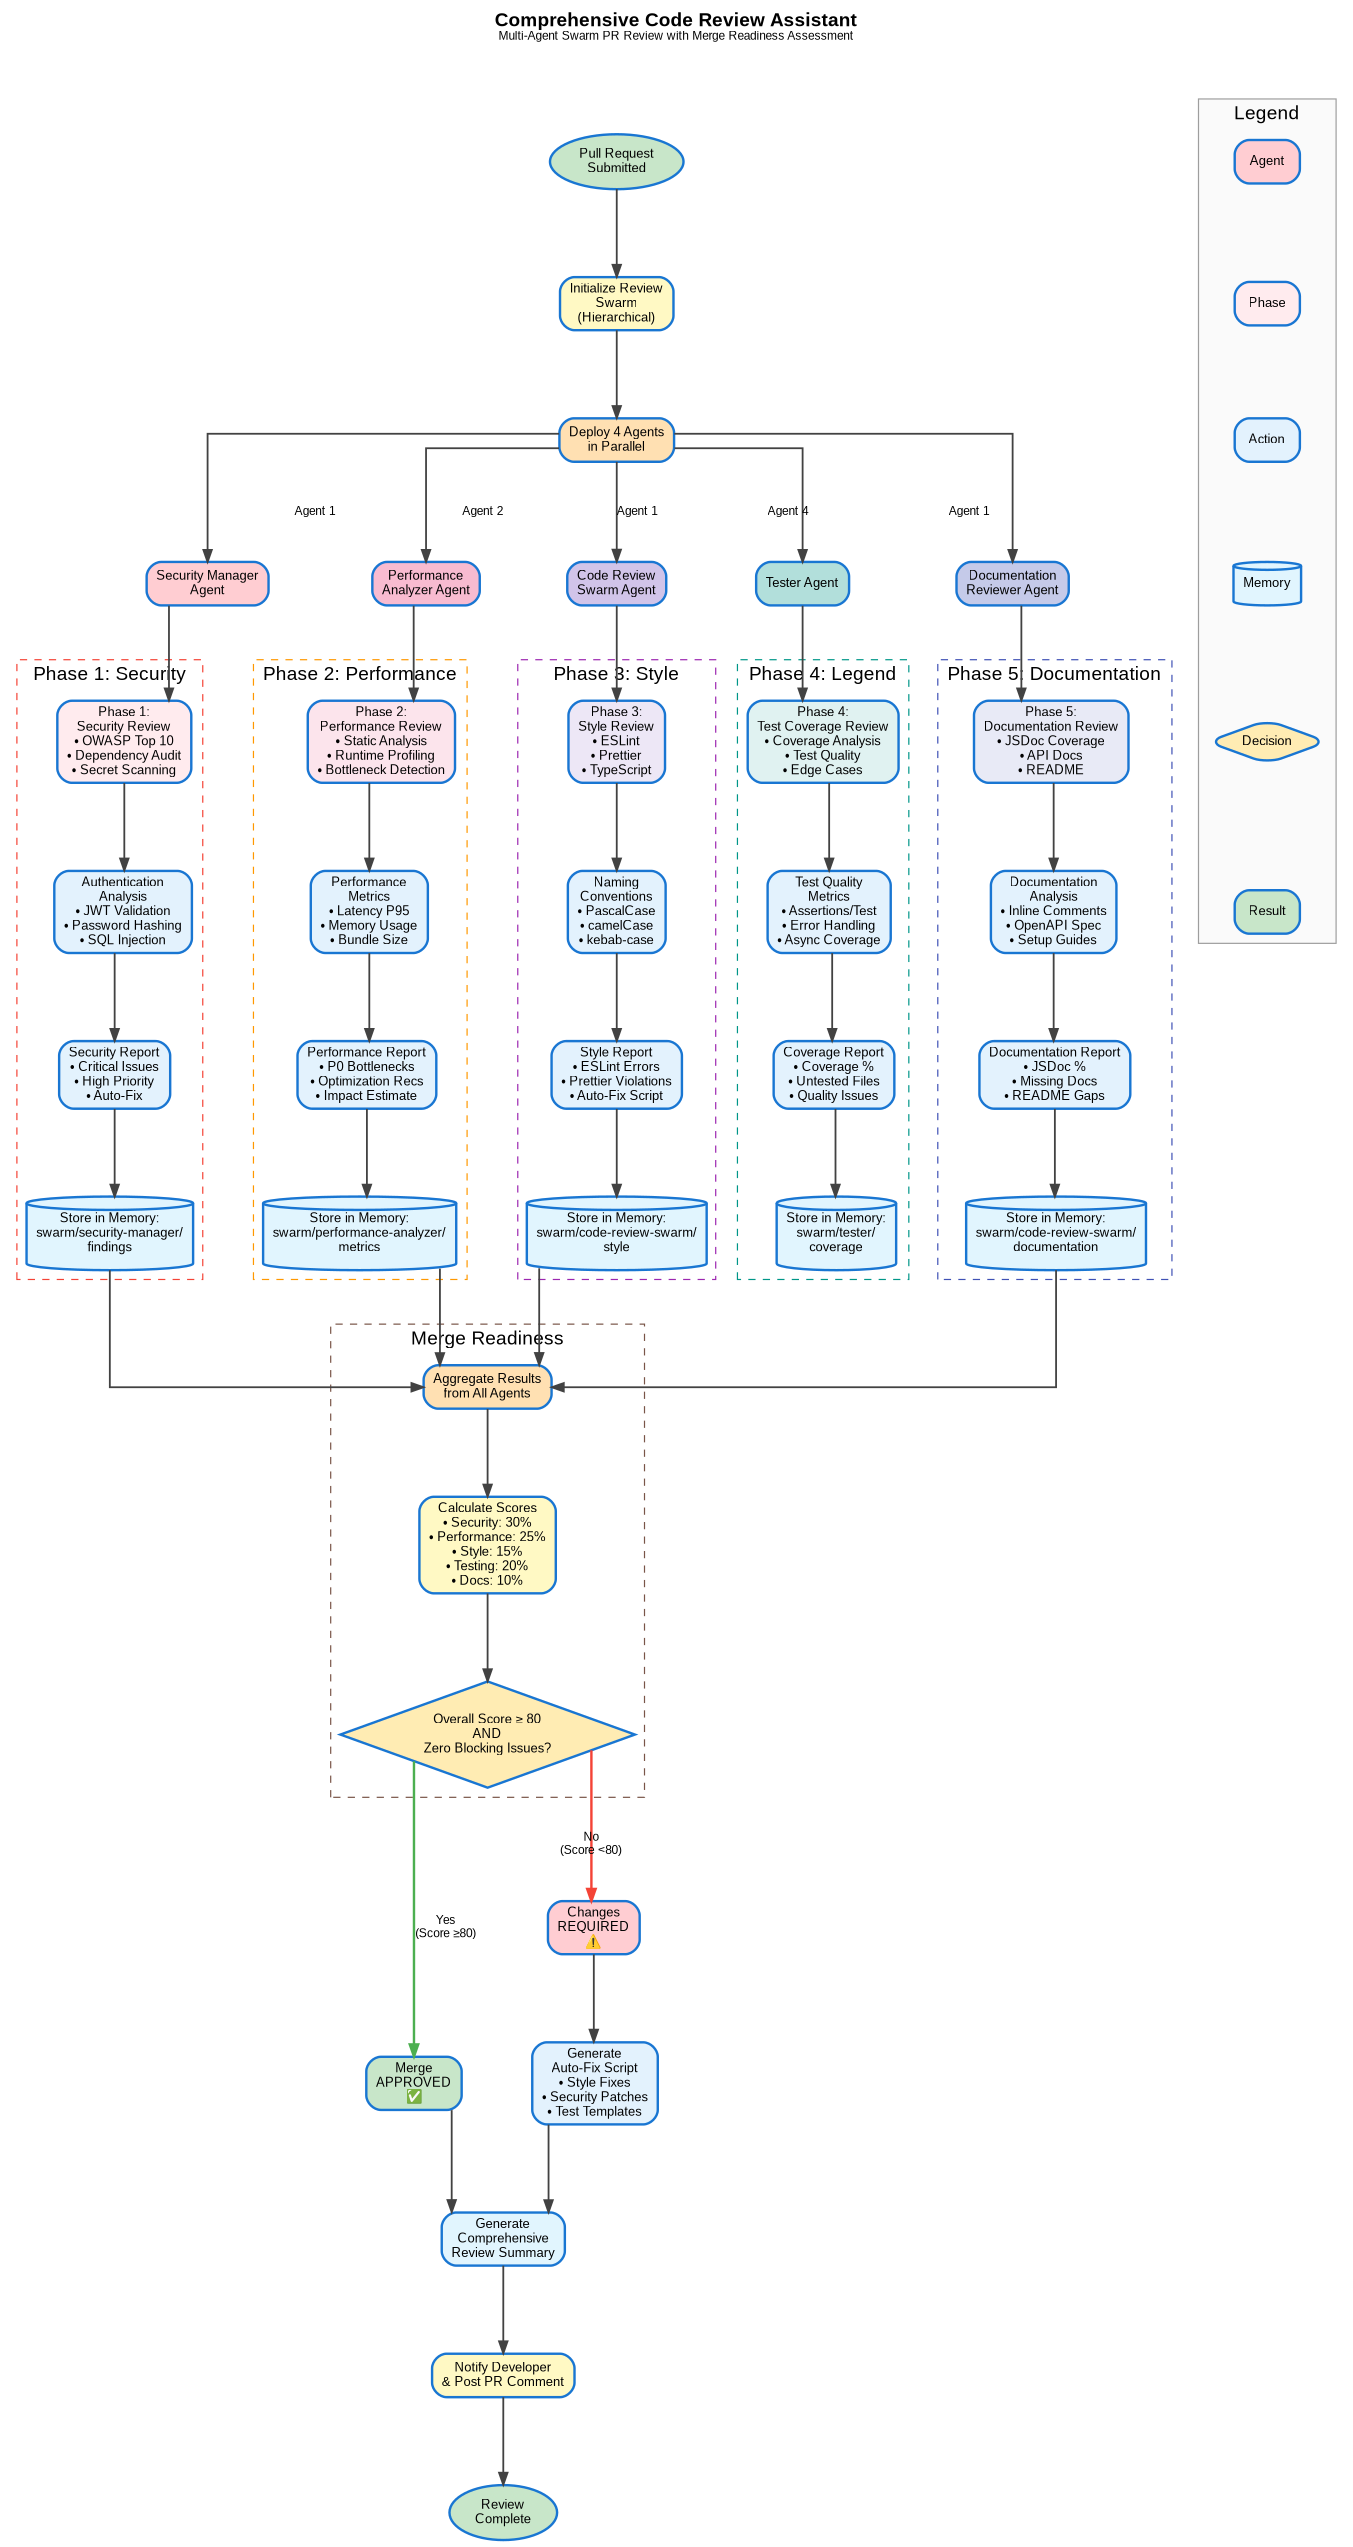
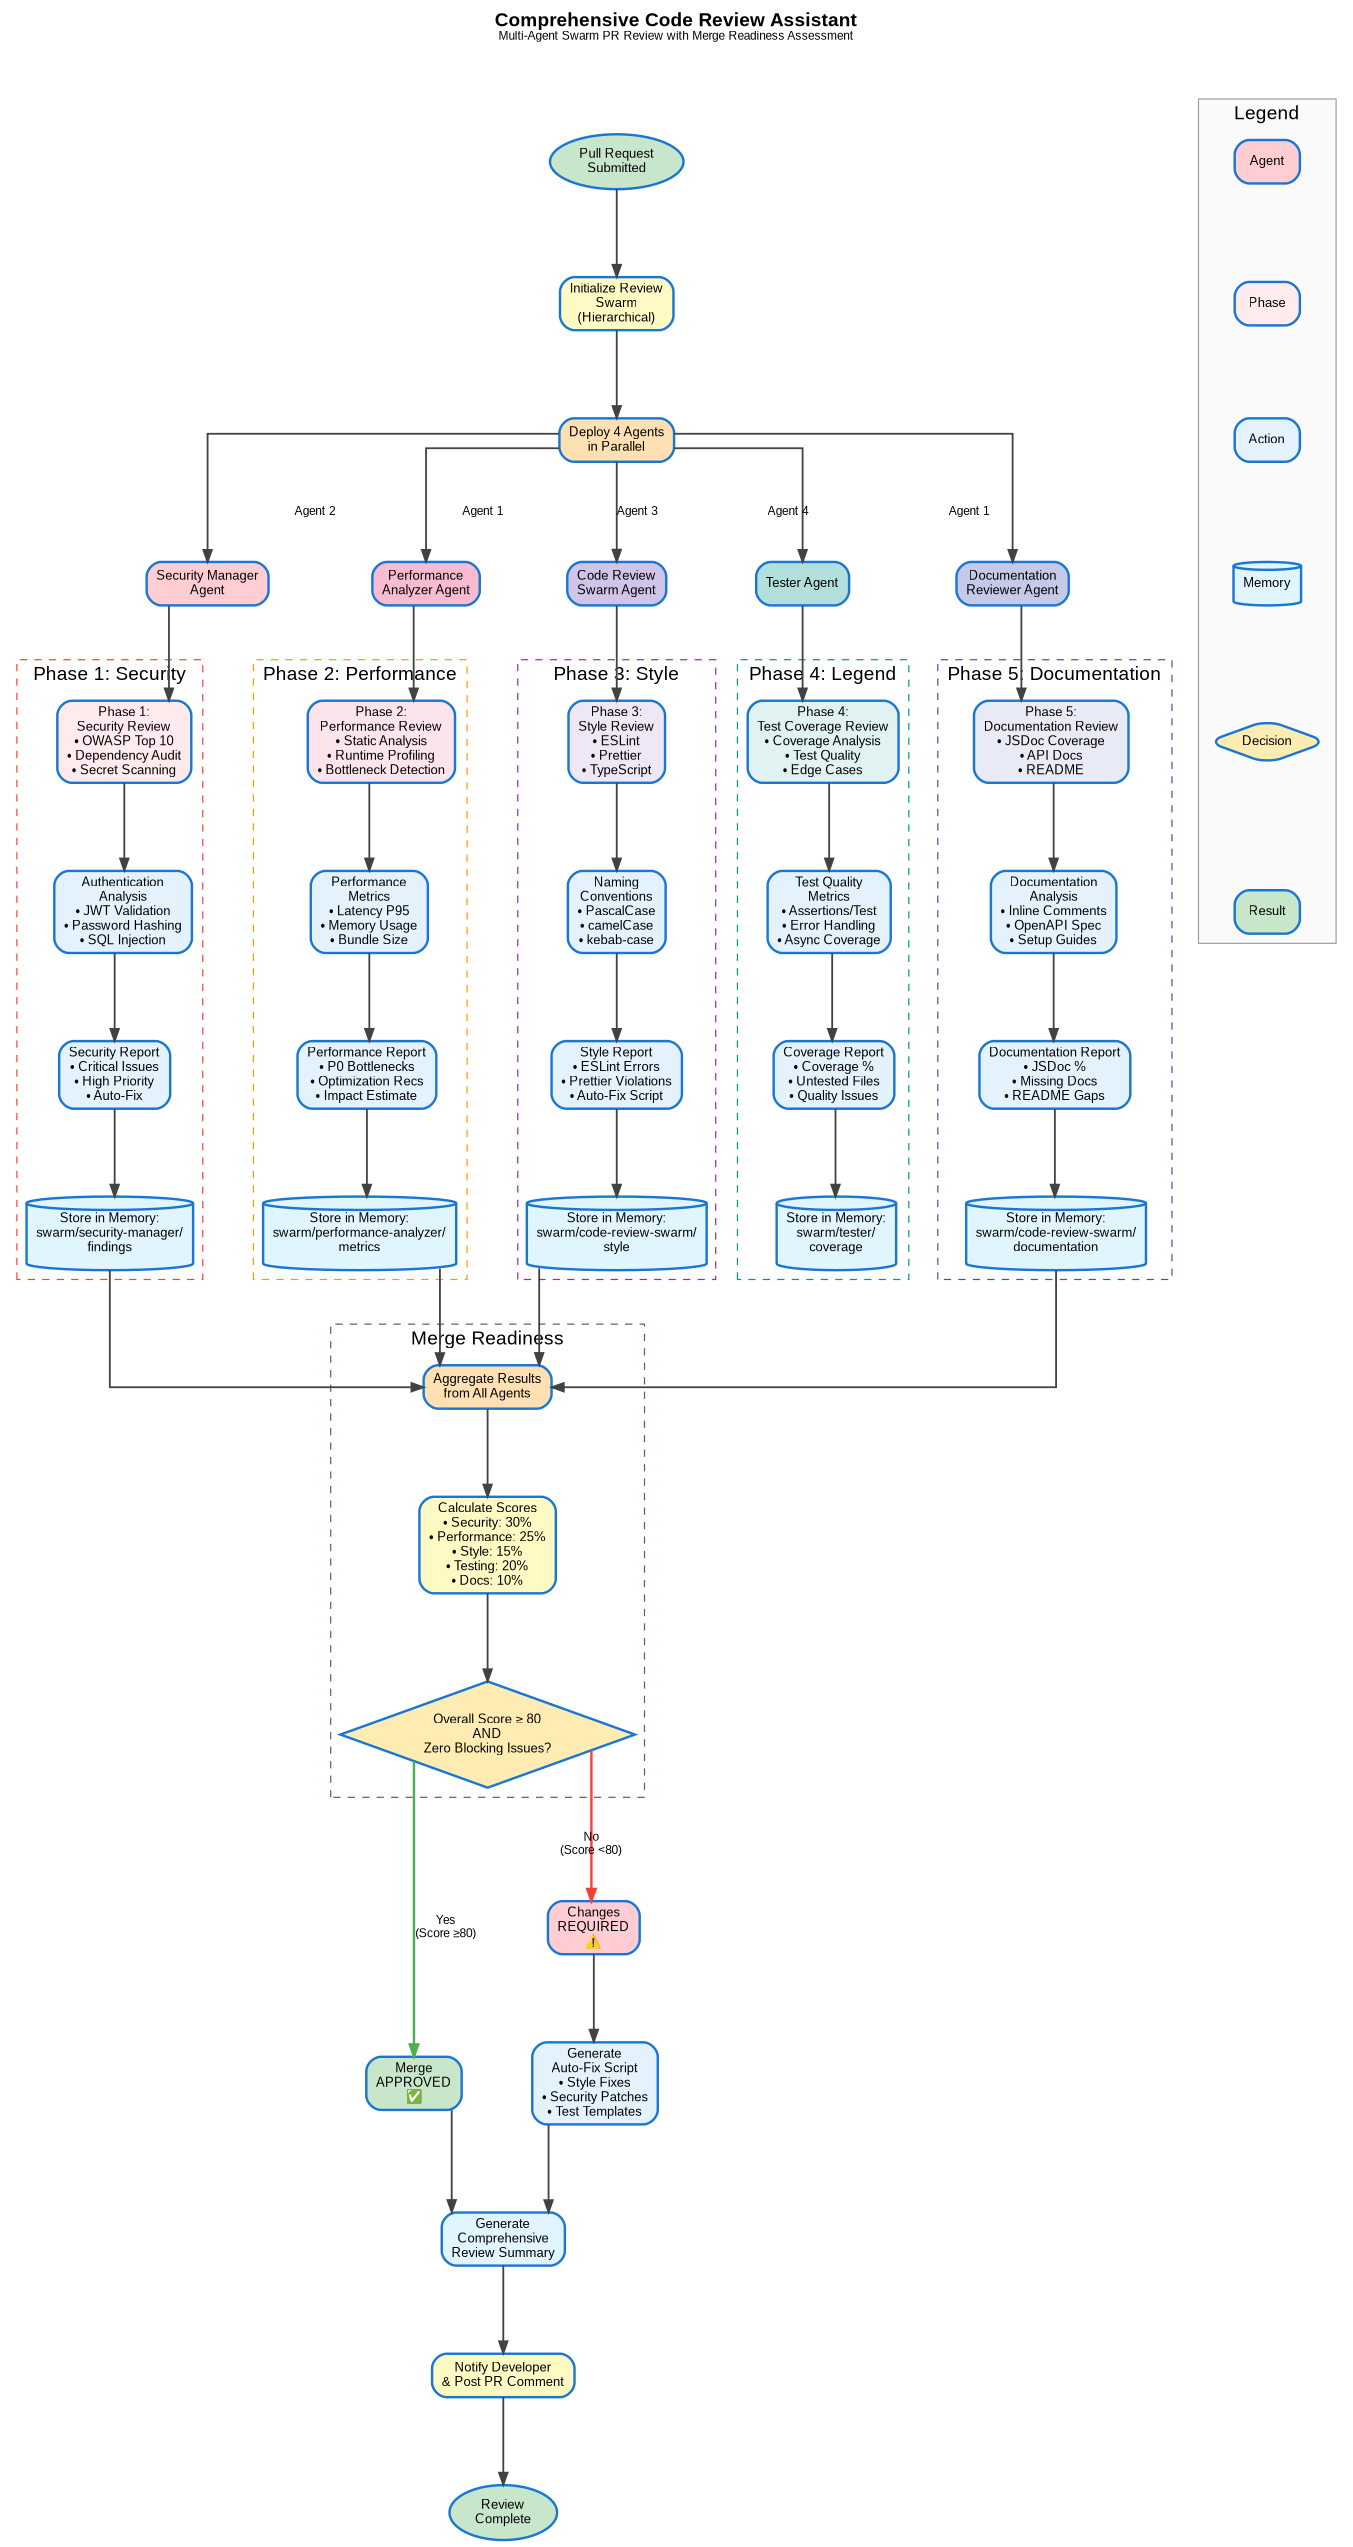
  digraph {
    fontname=Arial
    fontsize=16
    label=<<B>Comprehensive Code Review Assistant</B><BR/><FONT POINT-SIZE="10">Multi-Agent Swarm PR Review with Merge Readiness Assessment</FONT>>
    labelloc=t
    nodesep=0.8
    rankdir=TB
    ranksep=1.0
    splines=ortho
    node [color="#1976D2" fillcolor="#E3F2FD" fontname=Arial fontsize=11 penwidth=2 shape=box style="rounded,filled"]
    edge [color="#424242" fontname=Arial fontsize=10 penwidth=1.5]
    n1 [fillcolor="#FFEBEE" label="Phase 1:\nSecurity Review\n• OWASP Top 10\n• Dependency Audit\n• Secret Scanning"]
    n2 [label="Authentication\nAnalysis\n• JWT Validation\n• Password Hashing\n• SQL Injection"]
    n3 [label="Security Report\n• Critical Issues\n• High Priority\n• Auto-Fix"]
    n4 [fillcolor="#E1F5FE" label="Store in Memory:\nswarm/security-manager/\nfindings" shape=cylinder]
    n5 [fillcolor="#FCE4EC" label="Phase 2:\nPerformance Review\n• Static Analysis\n• Runtime Profiling\n• Bottleneck Detection"]
    n6 [label="Performance\nMetrics\n• Latency P95\n• Memory Usage\n• Bundle Size"]
    n7 [label="Performance Report\n• P0 Bottlenecks\n• Optimization Recs\n• Impact Estimate"]
    n8 [fillcolor="#E1F5FE" label="Store in Memory:\nswarm/performance-analyzer/\nmetrics" shape=cylinder]
    n9 [fillcolor="#EDE7F6" label="Phase 3:\nStyle Review\n• ESLint\n• Prettier\n• TypeScript"]
    n10 [label="Naming\nConventions\n• PascalCase\n• camelCase\n• kebab-case"]
    n11 [label="Style Report\n• ESLint Errors\n• Prettier Violations\n• Auto-Fix Script"]
    n12 [fillcolor="#E1F5FE" label="Store in Memory:\nswarm/code-review-swarm/\nstyle" shape=cylinder]
    n13 [fillcolor="#E0F2F1" label="Phase 4:\nTest Coverage Review\n• Coverage Analysis\n• Test Quality\n• Edge Cases"]
    n14 [label="Test Quality\nMetrics\n• Assertions/Test\n• Error Handling\n• Async Coverage"]
    n15 [label="Coverage Report\n• Coverage %\n• Untested Files\n• Quality Issues"]
    n16 [fillcolor="#E1F5FE" label="Store in Memory:\nswarm/tester/\ncoverage" shape=cylinder]
    n17 [fillcolor="#E8EAF6" label="Phase 5:\nDocumentation Review\n• JSDoc Coverage\n• API Docs\n• README"]
    n18 [label="Documentation\nAnalysis\n• Inline Comments\n• OpenAPI Spec\n• Setup Guides"]
    n19 [label="Documentation Report\n• JSDoc %\n• Missing Docs\n• README Gaps"]
    n20 [fillcolor="#E1F5FE" label="Store in Memory:\nswarm/code-review-swarm/\ndocumentation" shape=cylinder]
    n21 [fillcolor="#FFE0B2" label="Aggregate Results\nfrom All Agents"]
    n22 [fillcolor="#FFF9C4" label="Calculate Scores\n• Security: 30%\n• Performance: 25%\n• Style: 15%\n• Testing: 20%\n• Docs: 10%"]
    n23 [fillcolor="#FFECB3" label="Overall Score ≥ 80\nAND\nZero Blocking Issues?" shape=diamond style=filled]
    n24 [fillcolor="#FFCDD2" label=Agent]
    n25 [fillcolor="#FFEBEE" label=Phase]
    n26 [label=Action]
    n27 [fillcolor="#E1F5FE" label=Memory shape=cylinder]
    n28 [fillcolor="#FFECB3" label=Decision shape=diamond]
    n29 [fillcolor="#C8E6C9" label=Result]
    n30 [fillcolor="#C8E6C9" label="Merge\nAPPROVED\n✅" style="rounded,filled,bold"]
    n31 [fillcolor="#FFCDD2" label="Changes\nREQUIRED\n⚠️" style="rounded,filled,bold"]
    n32 [fillcolor="#C8E6C9" label="Pull Request\nSubmitted" shape=ellipse]
    n33 [fillcolor="#FFF9C4" label="Initialize Review\nSwarm\n(Hierarchical)"]
    n34 [fillcolor="#FFE0B2" label="Deploy 4 Agents\nin Parallel"]
    n35 [fillcolor="#FFCDD2" label="Security Manager\nAgent"]
    n36 [fillcolor="#F8BBD0" label="Performance\nAnalyzer Agent"]
    n37 [fillcolor="#D1C4E9" label="Code Review\nSwarm Agent"]
    n38 [fillcolor="#B2DFDB" label="Tester Agent"]
    n39 [fillcolor="#C5CAE9" label="Documentation\nReviewer Agent"]
    n40 [fillcolor="#E1F5FE" label="Generate\nComprehensive\nReview Summary"]
    n41 [label="Generate\nAuto-Fix Script\n• Style Fixes\n• Security Patches\n• Test Templates"]
    n42 [fillcolor="#FFF9C4" label="Notify Developer\n& Post PR Comment"]
    n43 [fillcolor="#C8E6C9" label="Review\nComplete" shape=ellipse]
    subgraph cluster_1 {
      color="#F44336"
      label="Phase 1: Security"
      style=dashed
      n1
      n2
      n3
      n4
    }
    subgraph cluster_2 {
      color="#FF9800"
      label="Phase 2: Performance"
      style=dashed
      n5
      n6
      n7
      n8
    }
    subgraph cluster_3 {
      color="#9C27B0"
      label="Phase 3: Style"
      style=dashed
      n9
      n10
      n11
      n12
    }
    subgraph cluster_4 {
      color="#009688"
      label="Phase 4: Legend"
      style=dashed
      n13
      n14
      n15
      n16
    }
    subgraph cluster_5 {
      color="#3F51B5"
      label="Phase 5: Documentation"
      style=dashed
      n17
      n18
      n19
      n20
    }
    subgraph cluster_6 {
      color="#795548"
      label="Merge Readiness"
      style=dashed
      n21
      n22
      n23
    }
    subgraph cluster_7 {
      color="#9E9E9E"
      fillcolor="#FAFAFA"
      label=Legend
      style=filled
      n24
      n25
      n26
      n27
      n28
      n29
    }
    n1 -> n2
    n2 -> n3
    n3 -> n4
    n4 -> n21
    n5 -> n6
    n6 -> n7
    n7 -> n8
    n8 -> n21
    n9 -> n10
    n10 -> n11
    n11 -> n12
    n12 -> n21
    n13 -> n14
    n14 -> n15
    n15 -> n16
    n17 -> n18
    n18 -> n19
    n19 -> n20
    n20 -> n21
    n21 -> n22
    n22 -> n23
    n23 -> n30 [color="#4CAF50" label="Yes\n(Score ≥80)" penwidth=2]
    n23 -> n31 [color="#F44336" label="No\n(Score <80)" penwidth=2]
    n24 -> n25 [style=invis]
    n25 -> n26 [style=invis]
    n26 -> n27 [style=invis]
    n27 -> n28 [style=invis]
    n28 -> n29 [style=invis]
    n30 -> n40
    n31 -> n41
    n32 -> n33
    n33 -> n34
-   n34 -> n35 [label="Agent 1"]
-   n34 -> n36 [label="Agent 2"]
-   n34 -> n37 [label="Agent 1"]
+   n34 -> n35 [label="Agent 2"]
+   n34 -> n36 [label="Agent 1"]
+   n34 -> n37 [label="Agent 3"]
    n34 -> n38 [label="Agent 4"]
    n34 -> n39 [label="Agent 1"]
    n35 -> n1
    n36 -> n5
    n37 -> n9
    n38 -> n13
    n39 -> n17
    n40 -> n42
    n41 -> n40
    n42 -> n43
  }
